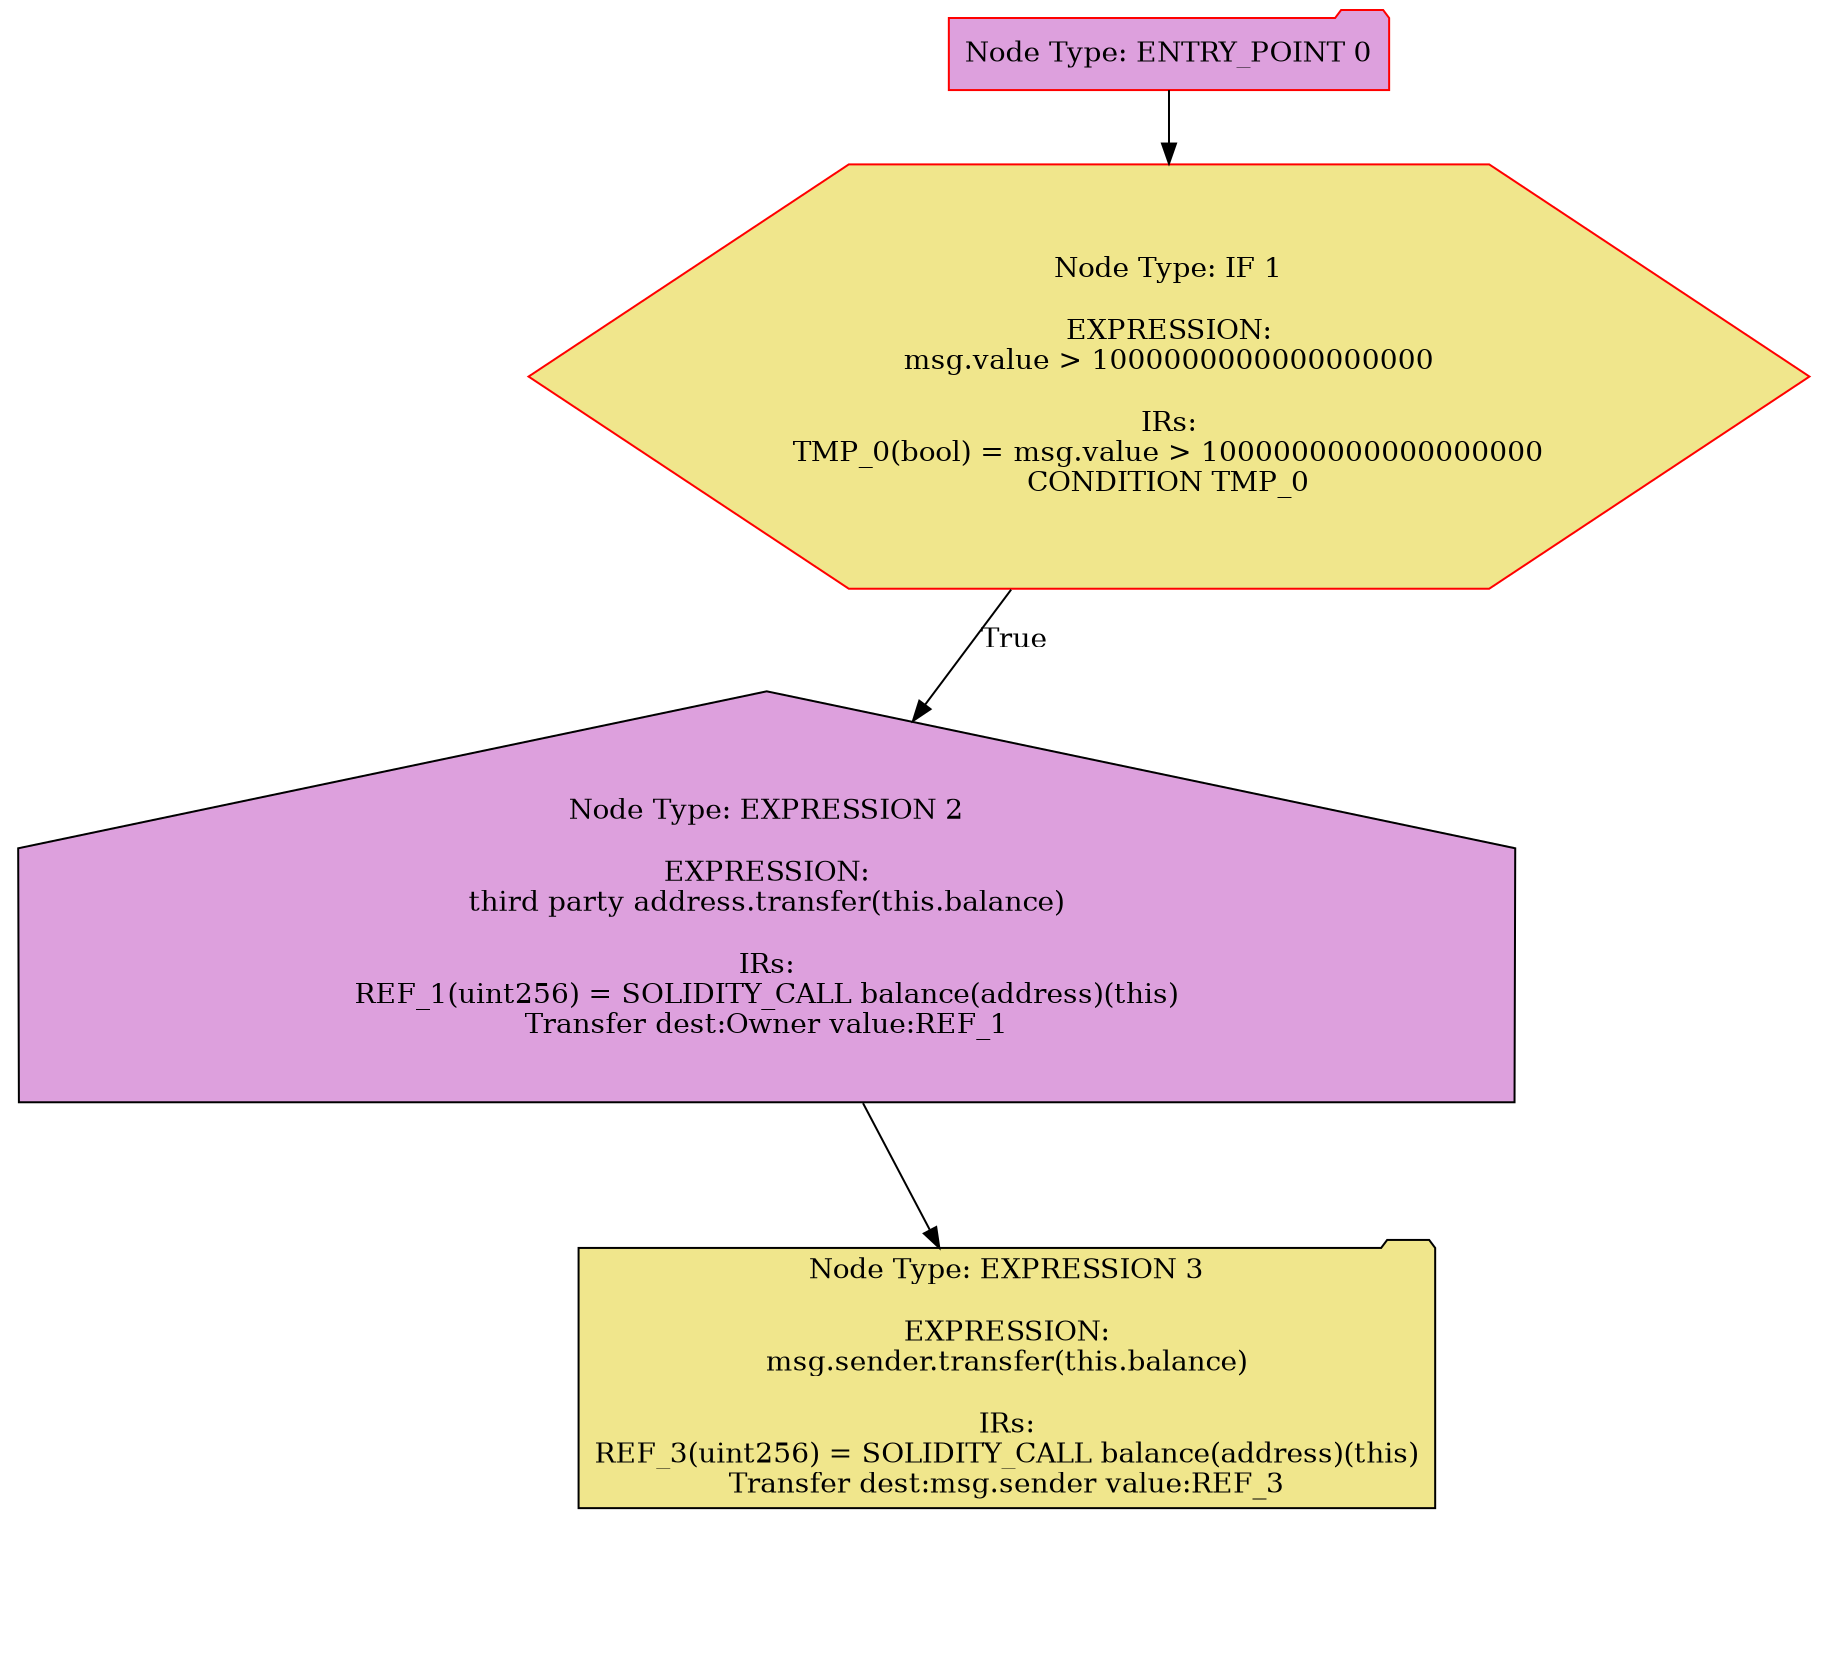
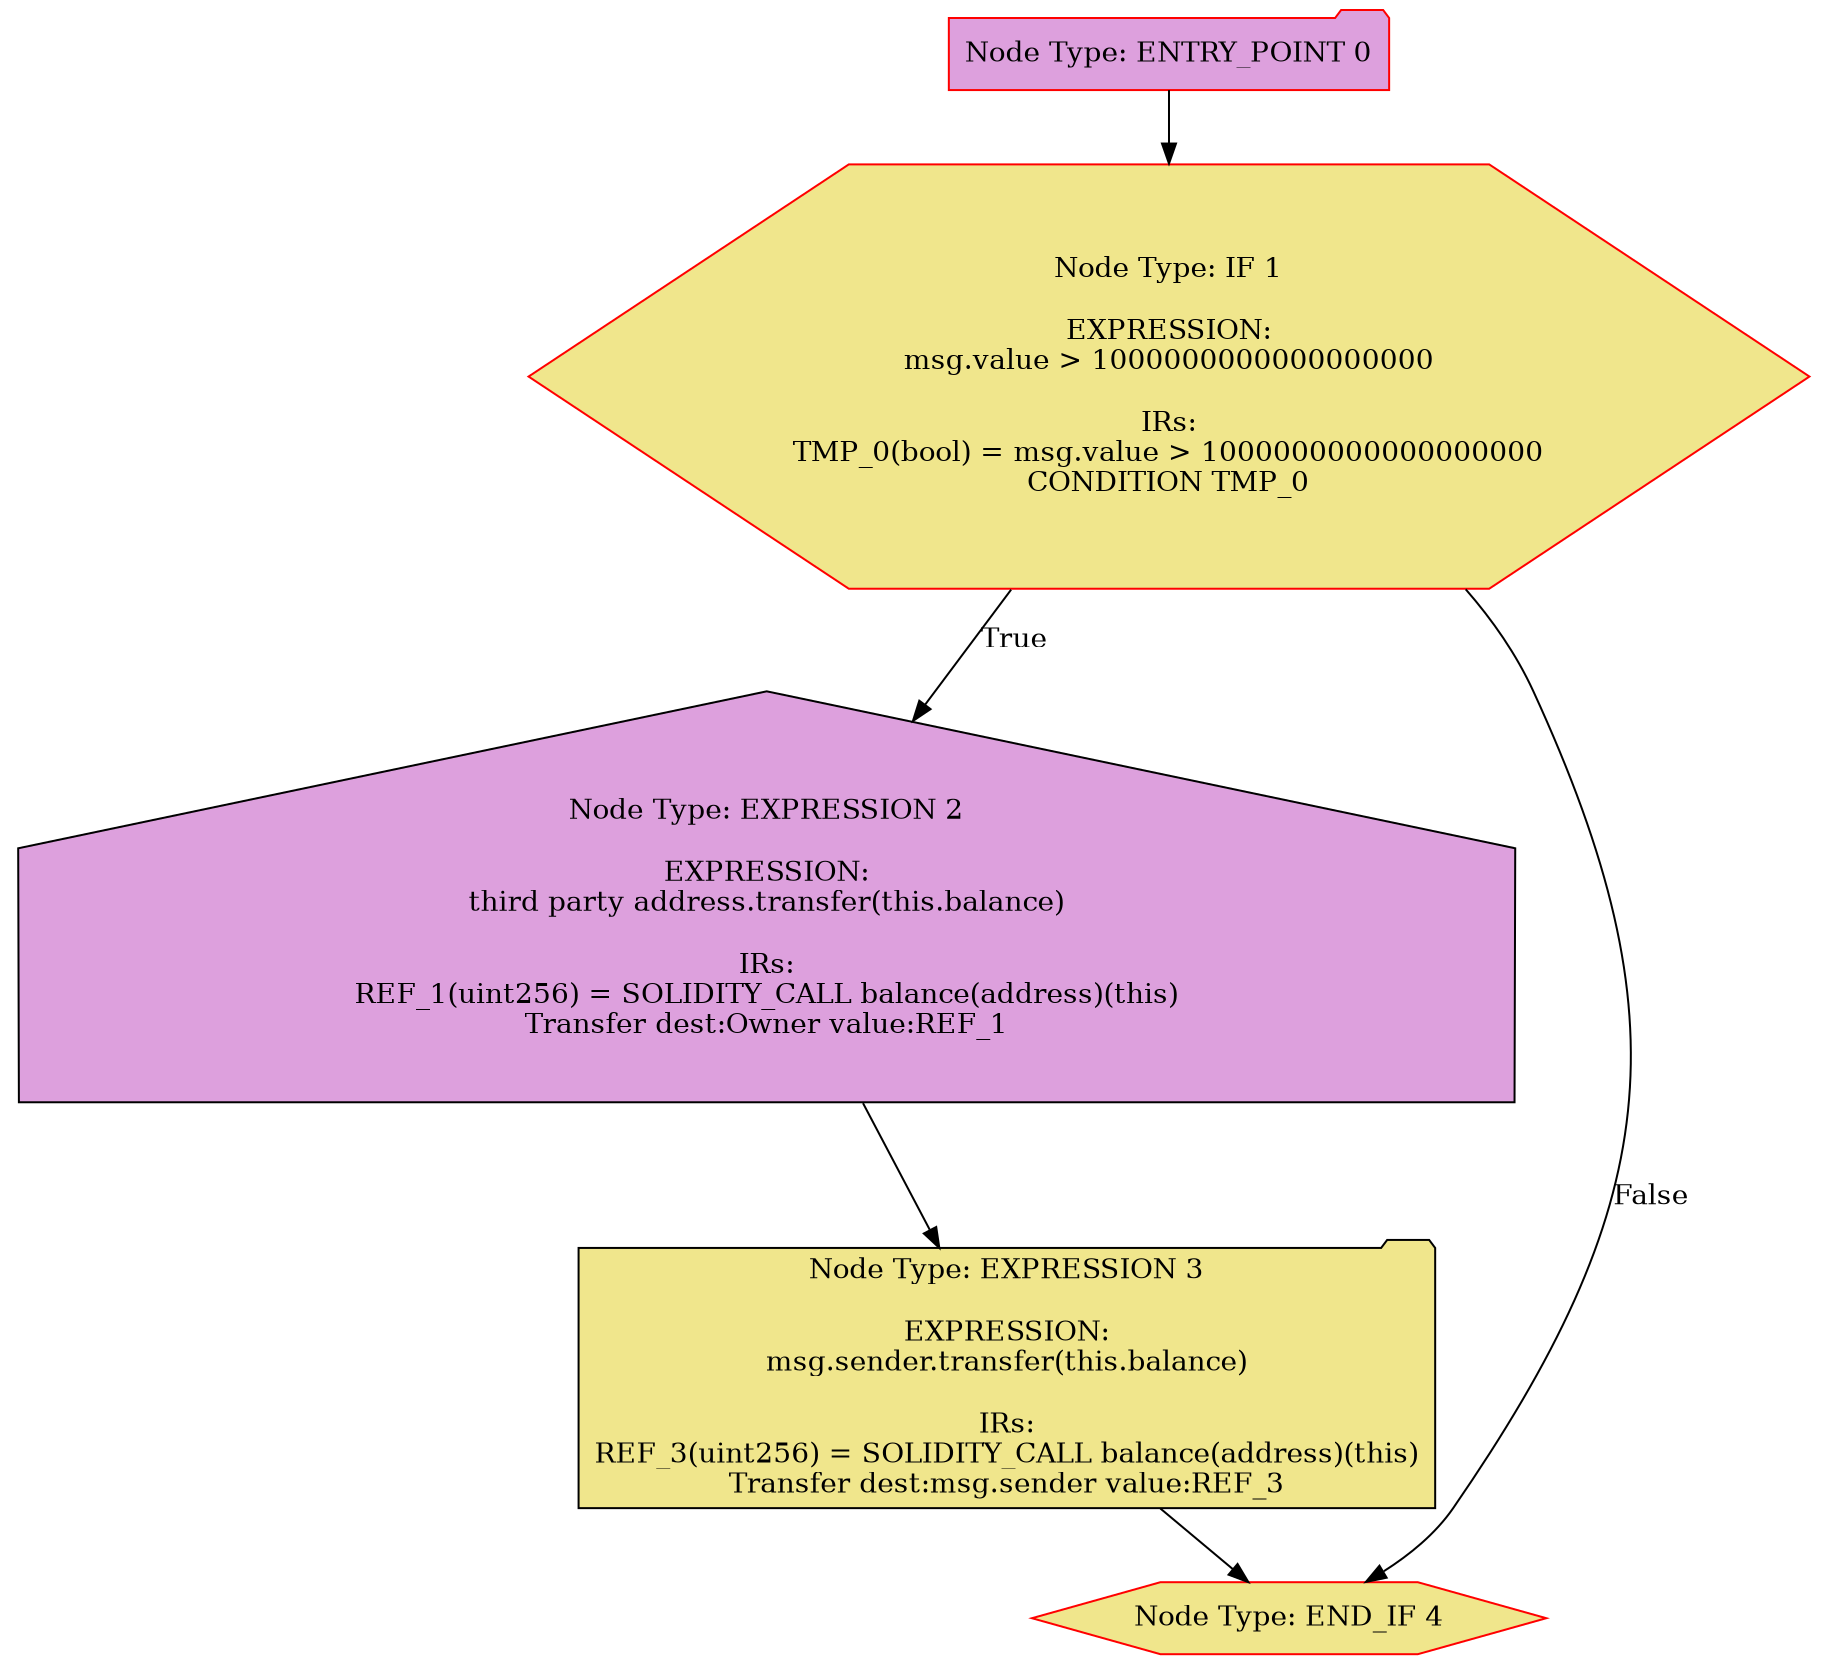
  digraph {
    node [style=filled fillcolor=khaki color=red shape=folder]
    n1 [label="Node Type: ENTRY_POINT 0\n" fillcolor=plum]
    n2 [label="Node Type: IF 1\n\nEXPRESSION:\nmsg.value > 1000000000000000000\n\nIRs:\nTMP_0(bool) = msg.value > 1000000000000000000\nCONDITION TMP_0" shape=hexagon]
    n3 [label="Node Type: EXPRESSION 2\n\nEXPRESSION:\nthird party address.transfer(this.balance)\n\nIRs:\nREF_1(uint256) = SOLIDITY_CALL balance(address)(this)\nTransfer dest:Owner value:REF_1" fillcolor=plum color=black shape=house]
+   n4 [label="Node Type: END_IF 4\n" shape=hexagon]
    n5 [label="Node Type: EXPRESSION 3\n\nEXPRESSION:\nmsg.sender.transfer(this.balance)\n\nIRs:\nREF_3(uint256) = SOLIDITY_CALL balance(address)(this)\nTransfer dest:msg.sender value:REF_3" color=black]
    n1 -> n2
    n2 -> n3 [label=True]
+   n2 -> n4 [label=False]
    n3 -> n5
+   n5 -> n4
  }
